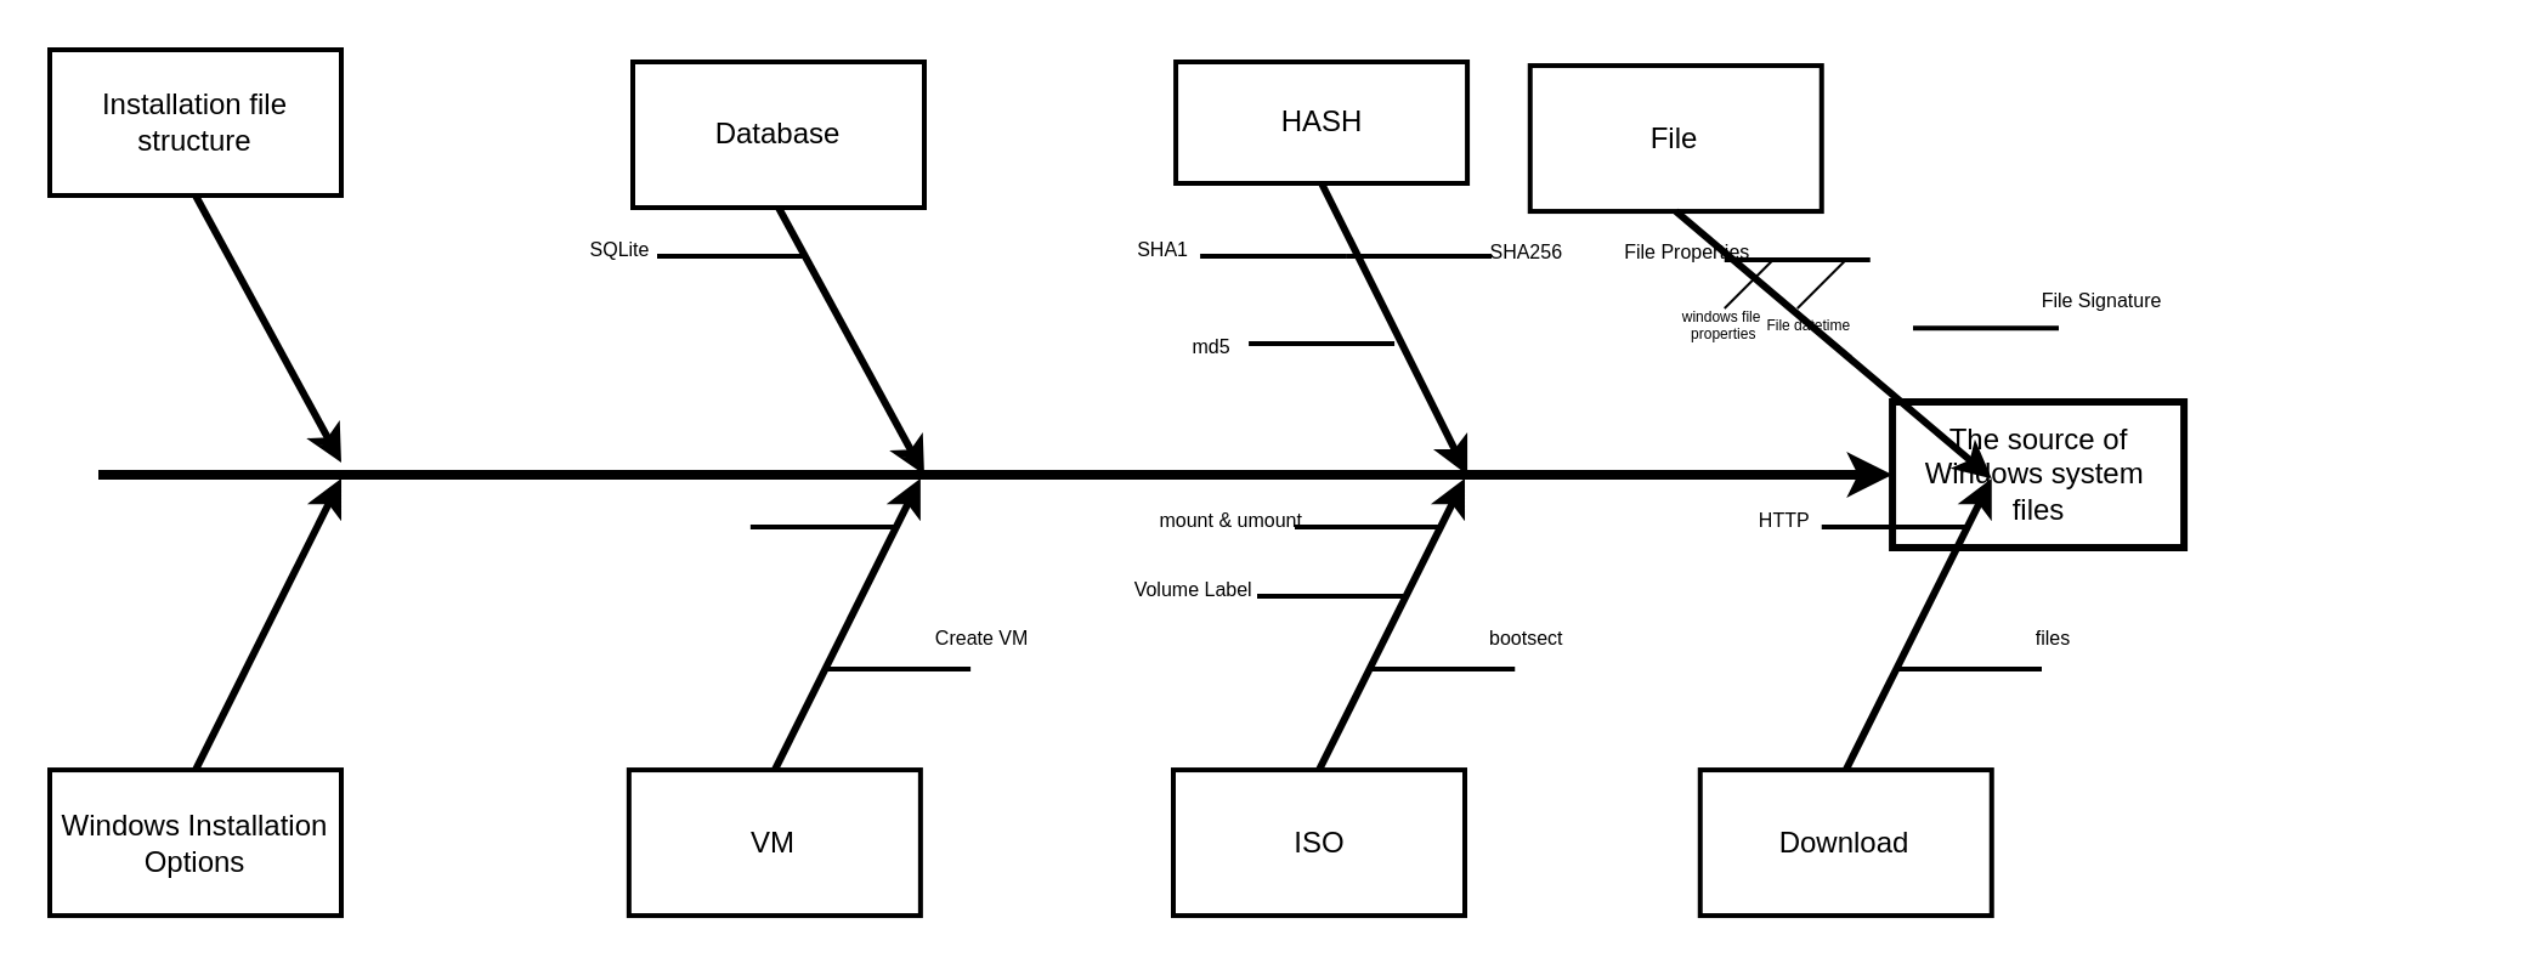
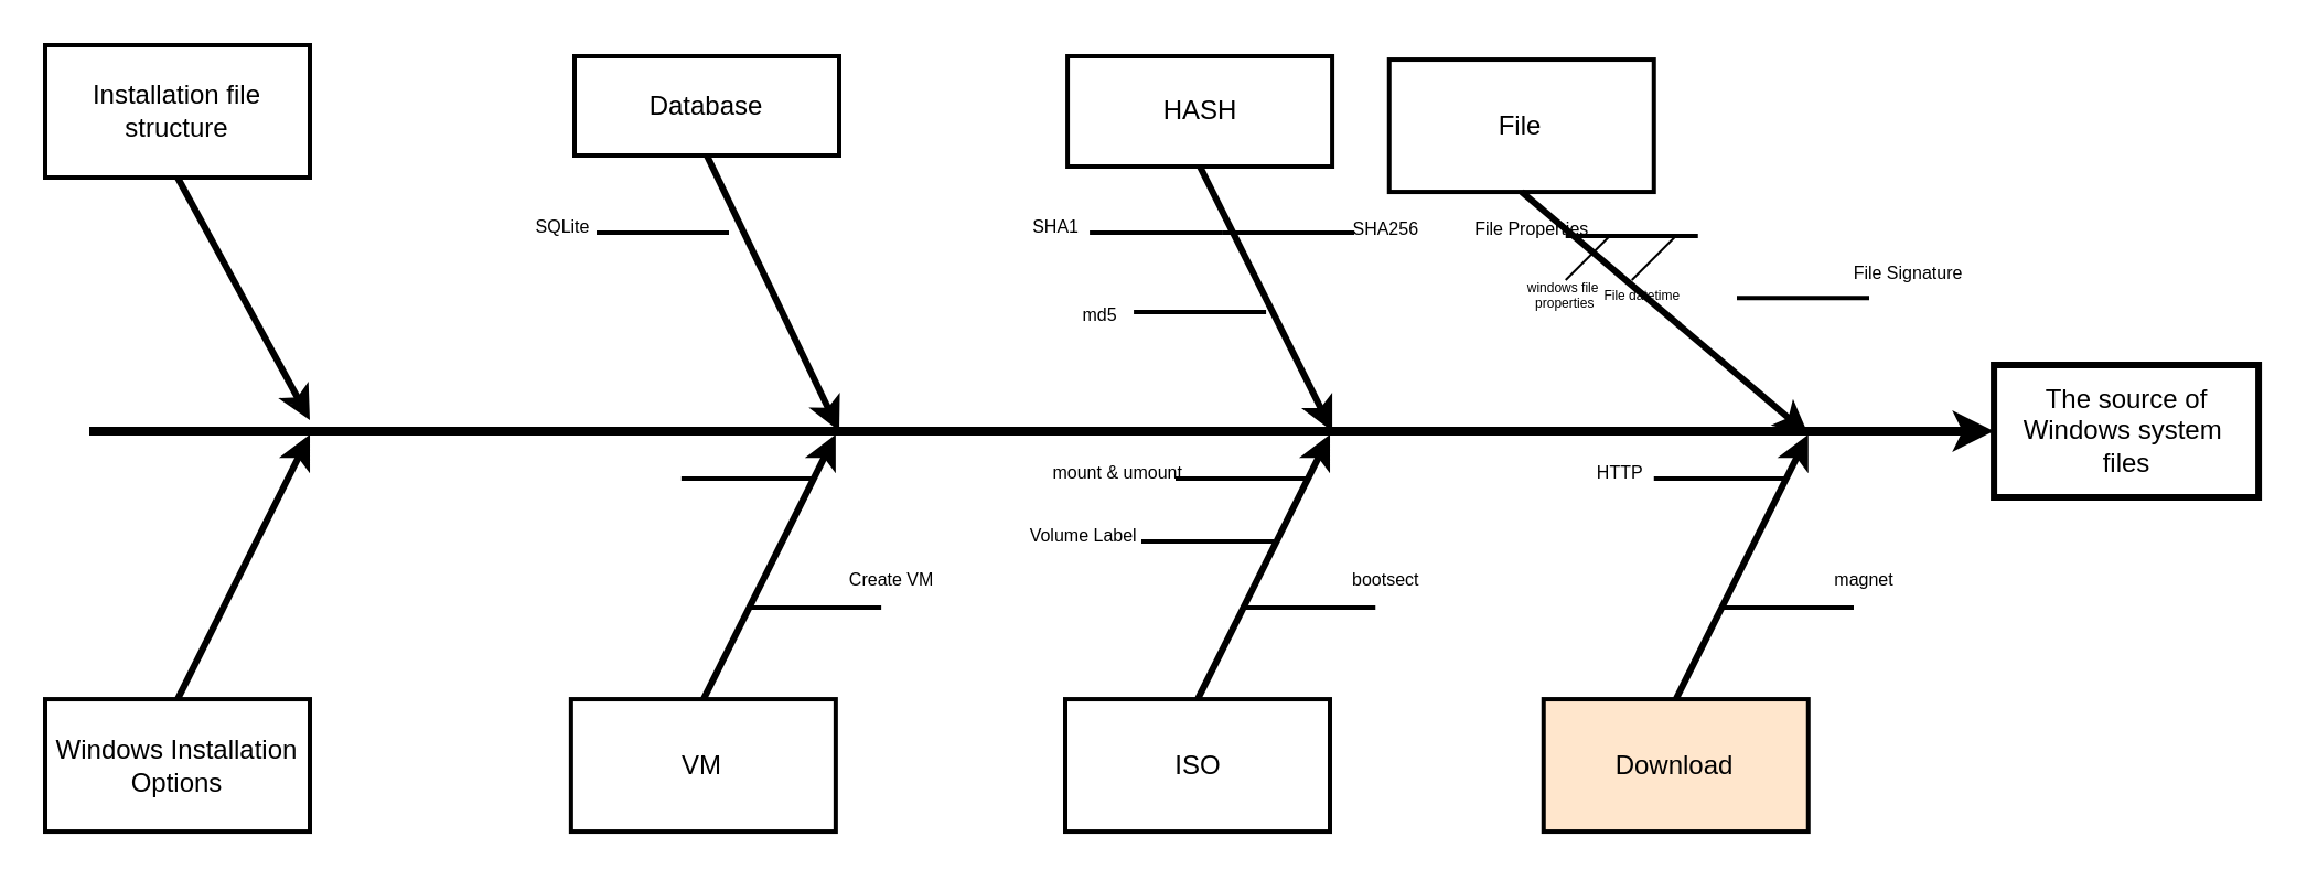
  <mxCell id="0" />
  <mxCell id="1" parent="0" />
- <mxCell id="2" value="Database" style="whiteSpace=wrap;strokeWidth=2" parent="1" vertex="1"><mxGeometry x="260" y="25" width="120" height="60" as="geometry" /></mxCell>
- <mxCell id="3" value="The source of Windows system &#10;files" style="whiteSpace=wrap;strokeWidth=3" parent="1" vertex="1"><mxGeometry x="778.542" y="165" width="120" height="60" as="geometry" /></mxCell>
+ <mxCell id="2" value="Database" style="whiteSpace=wrap;strokeWidth=2" parent="1" vertex="1"><mxGeometry x="260" y="25" width="120" height="45" as="geometry" /></mxCell>
+ <mxCell id="3" value="The source of Windows system &#10;files" style="whiteSpace=wrap;strokeWidth=3" parent="1" vertex="1"><mxGeometry x="903.542" y="165" width="120" height="60" as="geometry" /></mxCell>
  <mxCell id="4" value="" style="edgeStyle=none;strokeWidth=4;rounded=0;" parent="1" target="3" edge="1"><mxGeometry width="100" height="100" relative="1" as="geometry"><mxPoint x="40" y="195" as="sourcePoint" /><mxPoint x="463.542" y="145" as="targetPoint" /></mxGeometry></mxCell>
  <mxCell id="5" value="" style="edgeStyle=none;exitX=0.5;exitY=1;strokeWidth=3;rounded=0;" parent="1" source="2" edge="1"><mxGeometry width="100" height="100" relative="1" as="geometry"><mxPoint x="320" y="105" as="sourcePoint" /><mxPoint x="380" y="195" as="targetPoint" /></mxGeometry></mxCell>
  <mxCell id="6" value="" style="edgeStyle=none;endArrow=none;strokeWidth=2;rounded=0;" parent="1" edge="1"><mxGeometry width="100" height="100" relative="1" as="geometry"><mxPoint x="270" y="105" as="sourcePoint" /><mxPoint x="330" y="105" as="targetPoint" /></mxGeometry></mxCell>
  <mxCell id="7" value="SQLite" style="text;spacingTop=-5;fontSize=8;align=center;verticalAlign=middle;points=[]" parent="1" vertex="1"><mxGeometry x="240" y="95" width="30" height="20.0" as="geometry" /></mxCell>
  <mxCell id="8" value="HASH" style="whiteSpace=wrap;strokeWidth=2" parent="1" vertex="1"><mxGeometry x="483.542" y="25" width="120" height="50" as="geometry" /></mxCell>
  <mxCell id="9" value="" style="edgeStyle=none;exitX=0.5;exitY=1;strokeWidth=3;rounded=0;" parent="1" source="8" edge="1"><mxGeometry width="100" height="100" relative="1" as="geometry"><mxPoint x="543.542" y="105" as="sourcePoint" /><mxPoint x="603.542" y="195" as="targetPoint" /></mxGeometry></mxCell>
  <mxCell id="10" value="" style="edgeStyle=none;endArrow=none;strokeWidth=2;rounded=0;" parent="1" edge="1"><mxGeometry width="100" height="100" relative="1" as="geometry"><mxPoint x="493.542" y="105" as="sourcePoint" /><mxPoint x="553.542" y="105" as="targetPoint" /></mxGeometry></mxCell>
  <mxCell id="11" value="" style="edgeStyle=none;endArrow=none;strokeWidth=2;rounded=0;" parent="1" edge="1"><mxGeometry width="100" height="100" relative="1" as="geometry"><mxPoint x="513.542" y="141" as="sourcePoint" /><mxPoint x="573.542" y="141" as="targetPoint" /></mxGeometry></mxCell>
  <mxCell id="12" value="" style="edgeStyle=none;endArrow=none;strokeWidth=2;rounded=0;" parent="1" edge="1"><mxGeometry width="100" height="100" relative="1" as="geometry"><mxPoint x="553.542" y="105" as="sourcePoint" /><mxPoint x="613.542" y="105" as="targetPoint" /></mxGeometry></mxCell>
  <mxCell id="13" value="SHA1" style="text;spacingTop=-5;fontSize=8;align=center;verticalAlign=middle;points=[]" parent="1" vertex="1"><mxGeometry x="463.542" y="95" width="30" height="20.0" as="geometry" /></mxCell>
  <mxCell id="14" value="md5" style="text;spacingTop=-5;fontSize=8;align=center;verticalAlign=middle;points=[]" parent="1" vertex="1"><mxGeometry x="483.542" y="135" width="30" height="20.0" as="geometry" /></mxCell>
  <mxCell id="15" value="SHA256" style="text;spacingTop=-5;fontSize=8;align=center;verticalAlign=middle;points=[]" parent="1" vertex="1"><mxGeometry x="613.125" y="95.972" width="30" height="20.0" as="geometry" /></mxCell>
  <mxCell id="16" value="File" style="whiteSpace=wrap;strokeWidth=2" parent="1" vertex="1"><mxGeometry x="629.375" y="26.528" width="120" height="60" as="geometry" /></mxCell>
- <mxCell id="17" value="Download" style="whiteSpace=wrap;strokeWidth=2" parent="1" vertex="1"><mxGeometry x="699.375" y="316.528" width="120" height="60" as="geometry" /></mxCell>
+ <mxCell id="17" value="Download" style="whiteSpace=wrap;strokeWidth=2;fillColor=#ffe6cc;" parent="1" vertex="1"><mxGeometry x="699.375" y="316.528" width="120" height="60" as="geometry" /></mxCell>
  <mxCell id="18" value="" style="edgeStyle=none;exitX=0.5;exitY=1;strokeWidth=3;rounded=0;" parent="1" source="16" edge="1"><mxGeometry width="100" height="100" relative="1" as="geometry"><mxPoint x="759.375" y="106.528" as="sourcePoint" /><mxPoint x="819.375" y="196.528" as="targetPoint" /></mxGeometry></mxCell>
  <mxCell id="19" value="" style="edgeStyle=none;exitX=0.5;exitY=0;strokeWidth=3;rounded=0;" parent="1" edge="1"><mxGeometry width="100" height="100" relative="1" as="geometry"><mxPoint x="759.375" y="316.528" as="sourcePoint" /><mxPoint x="819.375" y="196.528" as="targetPoint" /></mxGeometry></mxCell>
  <mxCell id="20" value="" style="edgeStyle=none;endArrow=none;strokeWidth=2;rounded=0;" parent="1" edge="1"><mxGeometry width="100" height="100" relative="1" as="geometry"><mxPoint x="709.375" y="106.528" as="sourcePoint" /><mxPoint x="769.375" y="106.528" as="targetPoint" /></mxGeometry></mxCell>
  <mxCell id="21" value="" style="edgeStyle=none;endArrow=none;strokeWidth=2;rounded=0;" parent="1" edge="1"><mxGeometry width="100" height="100" relative="1" as="geometry"><mxPoint x="749.375" y="216.528" as="sourcePoint" /><mxPoint x="809.375" y="216.528" as="targetPoint" /></mxGeometry></mxCell>
  <mxCell id="22" value="" style="edgeStyle=none;endArrow=none;strokeWidth=2;rounded=0;" parent="1" edge="1"><mxGeometry width="100" height="100" relative="1" as="geometry"><mxPoint x="780.005" y="274.998" as="sourcePoint" /><mxPoint x="840.005" y="274.998" as="targetPoint" /></mxGeometry></mxCell>
  <mxCell id="23" value="" style="edgeStyle=none;endArrow=none;rounded=0;" parent="1" edge="1"><mxGeometry width="100" height="100" relative="1" as="geometry"><mxPoint x="739.375" y="126.528" as="sourcePoint" /><mxPoint x="759.375" y="106.528" as="targetPoint" /></mxGeometry></mxCell>
  <mxCell id="24" value="" style="edgeStyle=none;endArrow=none;rounded=0;" parent="1" edge="1"><mxGeometry width="100" height="100" relative="1" as="geometry"><mxPoint x="709.375" y="126.528" as="sourcePoint" /><mxPoint x="729.375" y="106.528" as="targetPoint" /></mxGeometry></mxCell>
  <mxCell id="25" value="File Properties" style="text;spacingTop=-5;fontSize=8;align=center;verticalAlign=middle;points=[]" parent="1" vertex="1"><mxGeometry x="679.37" y="95" width="30" height="21.53" as="geometry" /></mxCell>
  <mxCell id="26" value="HTTP" style="text;spacingTop=-5;fontSize=8;align=center;verticalAlign=middle;points=[]" parent="1" vertex="1"><mxGeometry x="719.375" y="206.528" width="30" height="20.0" as="geometry" /></mxCell>
  <mxCell id="27" value="windows file &#10;properties" style="text;spacingTop=-5;fontSize=6;align=center;verticalAlign=middle;points=[]" parent="1" vertex="1"><mxGeometry x="694.375" y="126.528" width="30" height="20.0" as="geometry" /></mxCell>
  <mxCell id="28" value="File datetime" style="text;spacingTop=-5;fontSize=6;align=center;verticalAlign=middle;points=[]" parent="1" vertex="1"><mxGeometry x="729.375" y="126.528" width="30" height="20.0" as="geometry" /></mxCell>
- <mxCell id="29" value="files" style="text;spacingTop=-5;fontSize=8;align=center;verticalAlign=middle;points=[]" parent="1" vertex="1"><mxGeometry x="829.998" y="255" width="30" height="20.0" as="geometry" /></mxCell>
+ <mxCell id="29" value="magnet" style="text;spacingTop=-5;fontSize=8;align=center;verticalAlign=middle;points=[]" parent="1" vertex="1"><mxGeometry x="829.998" y="255" width="30" height="20.0" as="geometry" /></mxCell>
  <mxCell id="30" value="ISO" style="whiteSpace=wrap;strokeWidth=2" parent="1" vertex="1"><mxGeometry x="482.505" y="316.528" width="120" height="60" as="geometry" /></mxCell>
  <mxCell id="31" value="" style="edgeStyle=none;exitX=0.5;exitY=0;strokeWidth=3;rounded=0;" parent="1" edge="1"><mxGeometry width="100" height="100" relative="1" as="geometry"><mxPoint x="542.505" y="316.528" as="sourcePoint" /><mxPoint x="602.505" y="196.528" as="targetPoint" /></mxGeometry></mxCell>
  <mxCell id="32" value="" style="edgeStyle=none;endArrow=none;strokeWidth=2;rounded=0;" parent="1" edge="1"><mxGeometry width="100" height="100" relative="1" as="geometry"><mxPoint x="532.505" y="216.528" as="sourcePoint" /><mxPoint x="592.505" y="216.528" as="targetPoint" /></mxGeometry></mxCell>
  <mxCell id="33" value="" style="edgeStyle=none;endArrow=none;strokeWidth=2;rounded=0;" parent="1" edge="1"><mxGeometry width="100" height="100" relative="1" as="geometry"><mxPoint x="563.135" y="274.998" as="sourcePoint" /><mxPoint x="623.135" y="274.998" as="targetPoint" /></mxGeometry></mxCell>
  <mxCell id="34" value="mount &amp; umount" style="text;spacingTop=-5;fontSize=8;align=center;verticalAlign=middle;points=[]" parent="1" vertex="1"><mxGeometry x="491.595" y="206.528" width="30" height="20.0" as="geometry" /></mxCell>
  <mxCell id="35" value="bootsect" style="text;spacingTop=-5;fontSize=8;align=center;verticalAlign=middle;points=[]" parent="1" vertex="1"><mxGeometry x="613.128" y="255" width="30" height="20.0" as="geometry" /></mxCell>
  <mxCell id="36" value="" style="edgeStyle=none;endArrow=none;strokeWidth=2;rounded=0;" parent="1" edge="1"><mxGeometry width="100" height="100" relative="1" as="geometry"><mxPoint x="516.995" y="244.998" as="sourcePoint" /><mxPoint x="576.995" y="244.998" as="targetPoint" /></mxGeometry></mxCell>
  <mxCell id="37" value="Volume Label" style="text;spacingTop=-5;fontSize=8;align=center;verticalAlign=middle;points=[]" parent="1" vertex="1"><mxGeometry x="476.085" y="234.998" width="30" height="20.0" as="geometry" /></mxCell>
  <mxCell id="38" value="" style="edgeStyle=none;endArrow=none;strokeWidth=2;rounded=0;" parent="1" edge="1"><mxGeometry width="100" height="100" relative="1" as="geometry"><mxPoint x="787.005" y="134.658" as="sourcePoint" /><mxPoint x="847.005" y="134.658" as="targetPoint" /></mxGeometry></mxCell>
  <mxCell id="39" value="File Signature" style="text;spacingTop=-5;fontSize=8;align=center;verticalAlign=middle;points=[]" parent="1" vertex="1"><mxGeometry x="850" y="115" width="30" height="21.53" as="geometry" /></mxCell>
  <mxCell id="40" value="VM" style="whiteSpace=wrap;strokeWidth=2" parent="1" vertex="1"><mxGeometry x="258.425" y="316.528" width="120" height="60" as="geometry" /></mxCell>
  <mxCell id="41" value="" style="edgeStyle=none;exitX=0.5;exitY=0;strokeWidth=3;rounded=0;" parent="1" edge="1"><mxGeometry width="100" height="100" relative="1" as="geometry"><mxPoint x="318.425" y="316.528" as="sourcePoint" /><mxPoint x="378.425" y="196.528" as="targetPoint" /></mxGeometry></mxCell>
  <mxCell id="42" value="" style="edgeStyle=none;endArrow=none;strokeWidth=2;rounded=0;" parent="1" edge="1"><mxGeometry width="100" height="100" relative="1" as="geometry"><mxPoint x="308.425" y="216.528" as="sourcePoint" /><mxPoint x="368.425" y="216.528" as="targetPoint" /></mxGeometry></mxCell>
  <mxCell id="43" value="" style="edgeStyle=none;endArrow=none;strokeWidth=2;rounded=0;" parent="1" edge="1"><mxGeometry width="100" height="100" relative="1" as="geometry"><mxPoint x="339.055" y="274.998" as="sourcePoint" /><mxPoint x="399.055" y="274.998" as="targetPoint" /></mxGeometry></mxCell>
  <mxCell id="44" value="Create VM" style="text;spacingTop=-5;fontSize=8;align=center;verticalAlign=middle;points=[]" parent="1" vertex="1"><mxGeometry x="389.048" y="255" width="30" height="20.0" as="geometry" /></mxCell>
  <mxCell id="45" value="Windows Installation Options" style="whiteSpace=wrap;strokeWidth=2" parent="1" vertex="1"><mxGeometry x="20.005" y="316.528" width="120" height="60" as="geometry" /></mxCell>
  <mxCell id="46" value="" style="edgeStyle=none;exitX=0.5;exitY=0;strokeWidth=3;rounded=0;" parent="1" edge="1"><mxGeometry width="100" height="100" relative="1" as="geometry"><mxPoint x="80.005" y="316.528" as="sourcePoint" /><mxPoint x="140.005" y="196.528" as="targetPoint" /></mxGeometry></mxCell>
  <mxCell id="47" value="Installation file structure" style="whiteSpace=wrap;strokeWidth=2" vertex="1" parent="1"><mxGeometry x="20" y="20" width="120" height="60" as="geometry" /></mxCell>
  <mxCell id="48" value="" style="edgeStyle=none;exitX=0.5;exitY=1;strokeWidth=3;rounded=0;" edge="1" source="47" parent="1"><mxGeometry width="100" height="100" relative="1" as="geometry"><mxPoint x="80" y="100" as="sourcePoint" /><mxPoint x="140" y="190" as="targetPoint" /></mxGeometry></mxCell>
